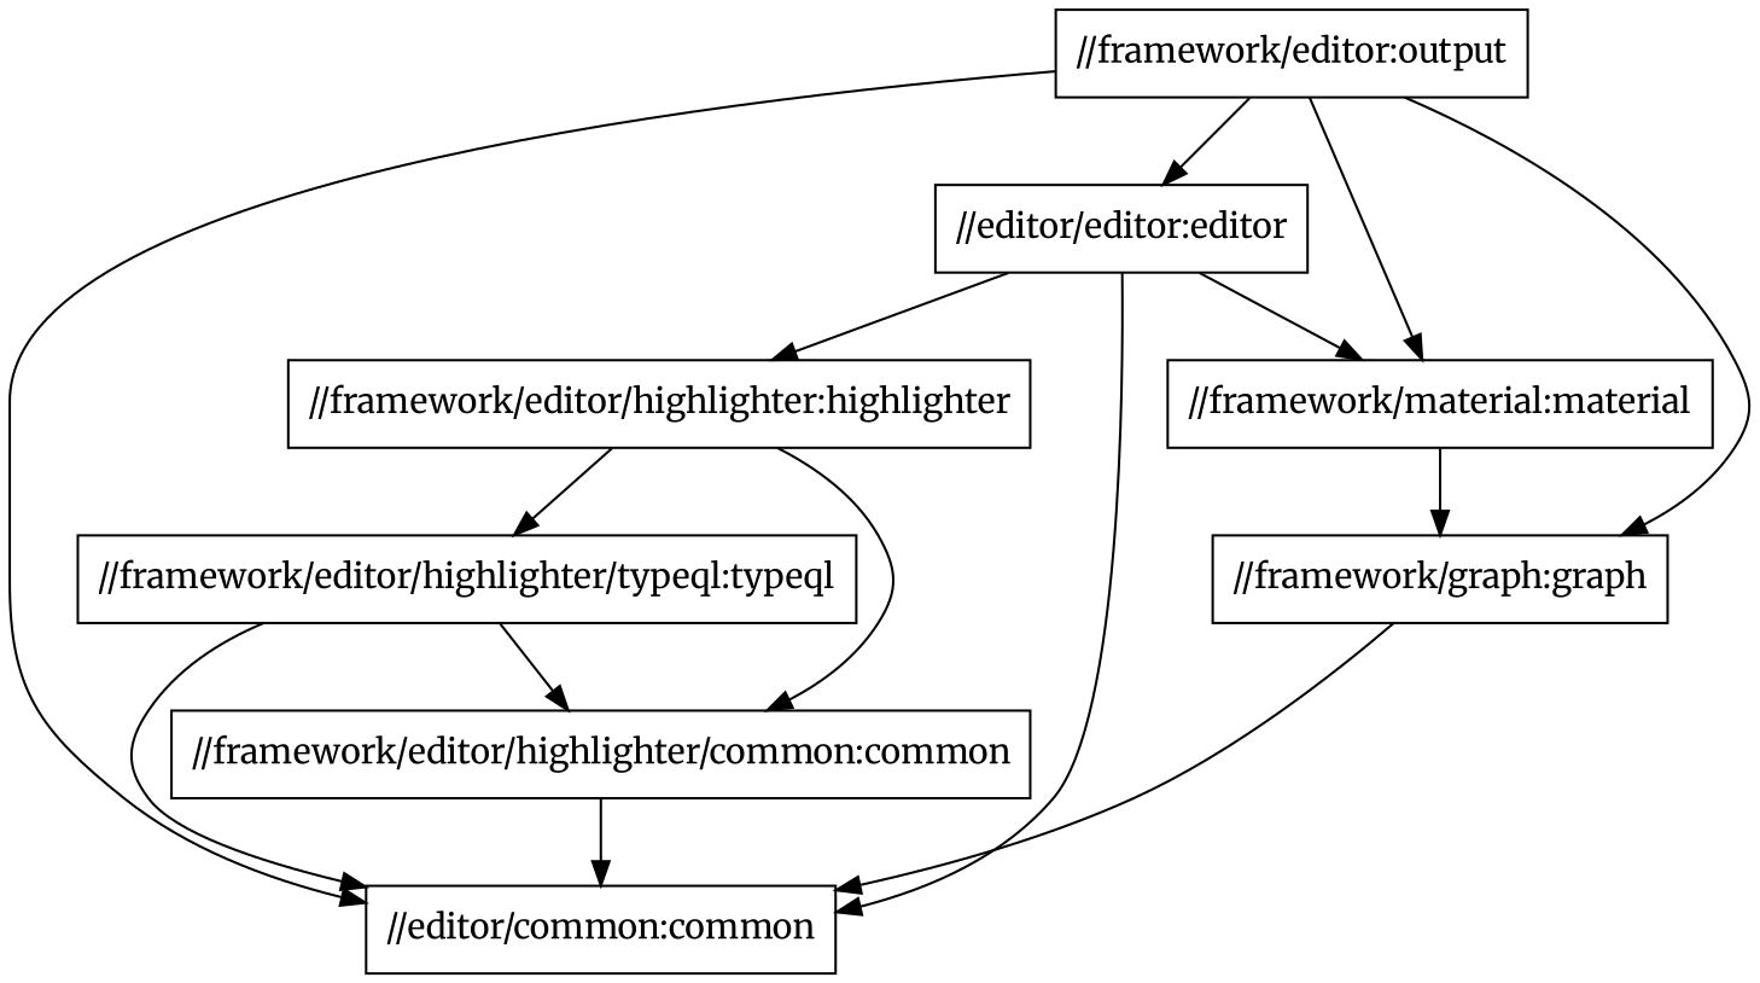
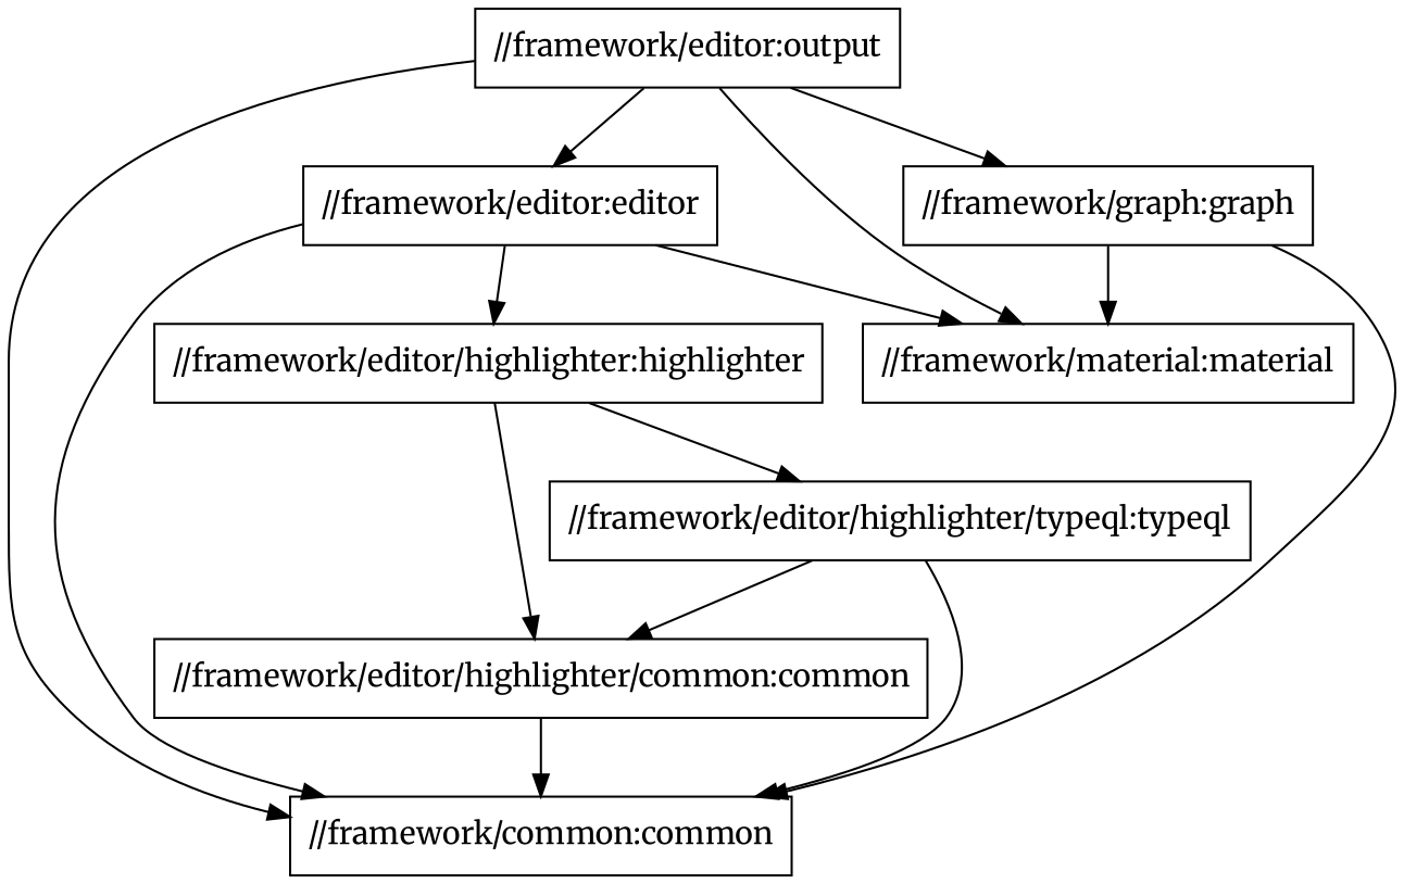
  digraph {
    fontname=Merriweather
    node [fontname=Merriweather shape=box]
    edge [fontname=Merriweather]
    n1 [label="//framework/editor:output"]
-   "//framework/common:common" [label="//editor/common:common"]
-   "//framework/editor:editor" [label="//editor/editor:editor"]
+   "//framework/common:common"
+   "//framework/editor:editor"
    "//framework/graph:graph"
    "//framework/material:material"
    "//framework/editor/highlighter:highlighter"
    "//framework/editor/highlighter/common:common"
    "//framework/editor/highlighter/typeql:typeql"
    n1 -> "//framework/common:common"
    n1 -> "//framework/editor:editor"
    n1 -> "//framework/graph:graph"
    n1 -> "//framework/material:material"
    "//framework/editor:editor" -> "//framework/common:common"
    "//framework/editor:editor" -> "//framework/material:material"
    "//framework/editor:editor" -> "//framework/editor/highlighter:highlighter"
    "//framework/graph:graph" -> "//framework/common:common"
-   "//framework/material:material" -> "//framework/graph:graph"
+   "//framework/graph:graph" -> "//framework/material:material"
    "//framework/editor/highlighter:highlighter" -> "//framework/editor/highlighter/common:common"
    "//framework/editor/highlighter:highlighter" -> "//framework/editor/highlighter/typeql:typeql"
    "//framework/editor/highlighter/common:common" -> "//framework/common:common"
    "//framework/editor/highlighter/typeql:typeql" -> "//framework/common:common"
    "//framework/editor/highlighter/typeql:typeql" -> "//framework/editor/highlighter/common:common"
  }
